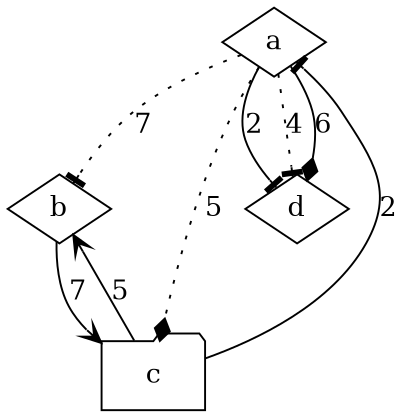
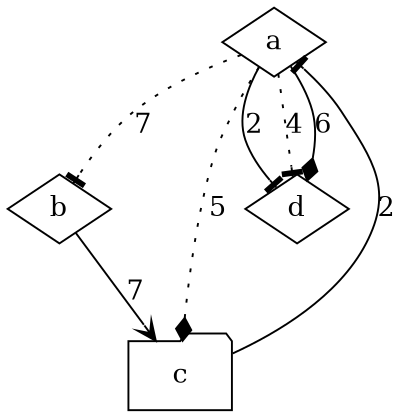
  digraph {
    node [shape=diamond]
    edge [arrowhead=tee style=solid]
    a
    b
    c [shape=folder]
    d
    a -> b [label=7 style=dotted]
    a -> c [arrowhead=diamond label=5 style=dotted]
    a -> d [label=2]
    a -> d [label=4 style=dotted]
    a -> d [arrowhead=diamond label=6]
    b -> c [arrowhead=vee label=7]
    c -> a [label=2]
-   c -> b [arrowhead=vee label=5]
  }
